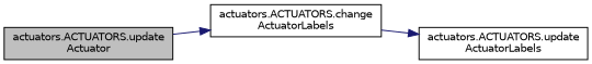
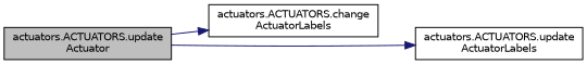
  digraph {
    rankdir=LR
    node [color=black fillcolor=white fontname=Helvetica fontsize=10 shape=record style=filled]
    edge [color=midnightblue fontname=Helvetica fontsize=10 labelfontname=Helvetica labelfontsize=10 style=solid]
    n1 [fillcolor=grey75 fontcolor=black height=0.2 label="actuators.ACTUATORS.update\lActuator" width=0.4]
    n2 [height=0.2 label="actuators.ACTUATORS.change\lActuatorLabels" width=0.4]
    n3 [height=0.2 label="actuators.ACTUATORS.update\lActuatorLabels" width=0.4]
    n1 -> n2
-   n2 -> n3
+   n1 -> n3
  }
